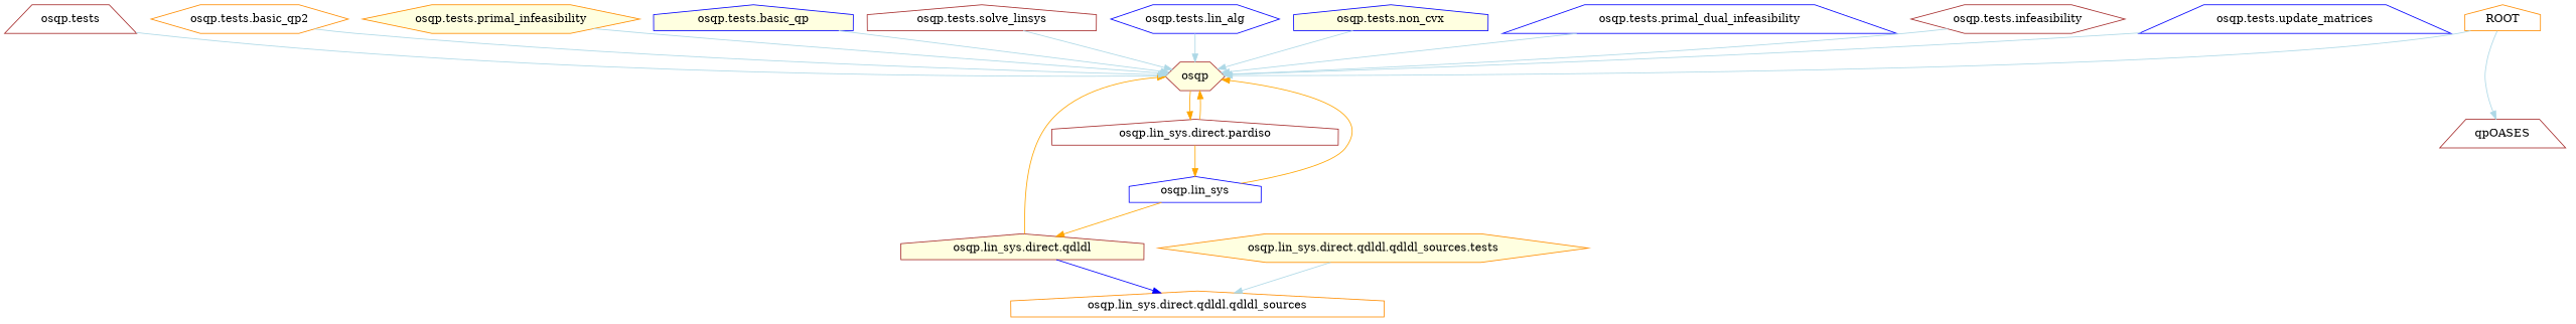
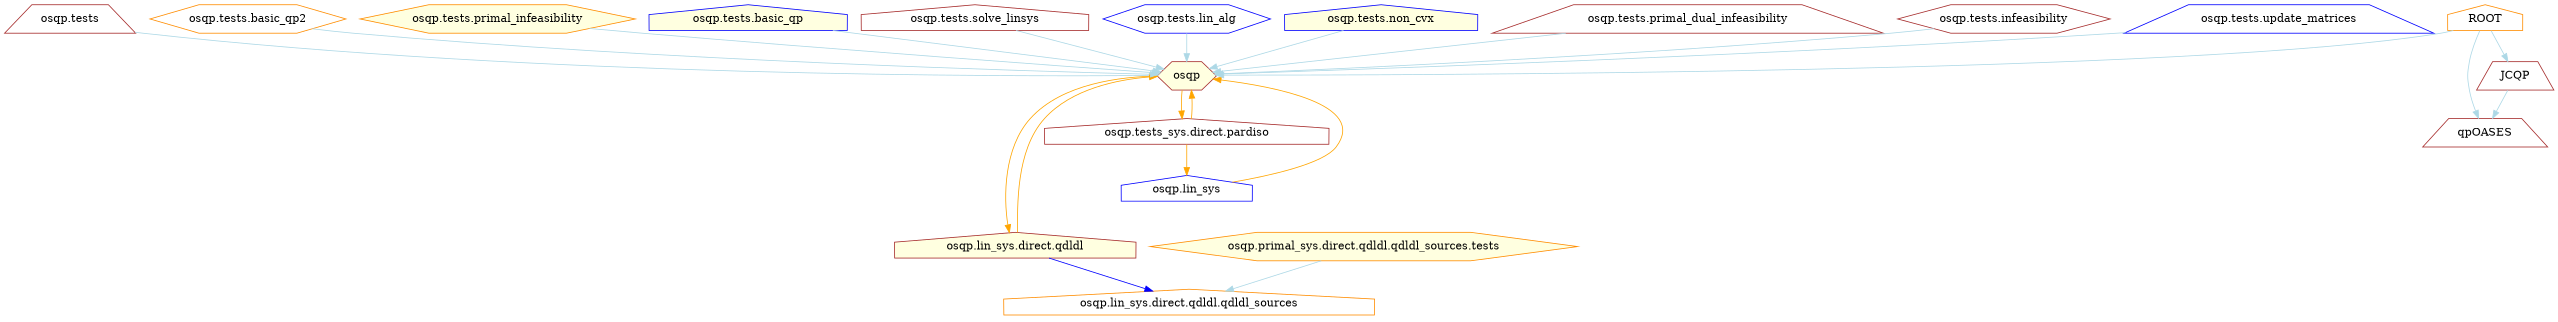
  digraph {
    node [color=brown fillcolor=white shape=house style=filled]
    edge [color=lightblue]
    "osqp.tests" [shape=trapezium]
    osqp [fillcolor=lightyellow shape=hexagon]
    "osqp.lin_sys.direct.qdldl" [fillcolor=lightyellow]
-   "osqp.lin_sys.direct.pardiso"
+   "osqp.lin_sys.direct.pardiso" [label="osqp.tests_sys.direct.pardiso"]
    "osqp.lin_sys.direct.qdldl.qdldl_sources" [color=darkorange]
    "osqp.lin_sys" [color=blue]
    "osqp.tests.basic_qp2" [color=darkorange shape=hexagon]
    "osqp.tests.primal_infeasibility" [color=darkorange fillcolor=lightyellow shape=hexagon]
    "osqp.tests.basic_qp" [color=blue fillcolor=lightyellow]
    "osqp.tests.solve_linsys"
    qpOASES [shape=trapezium]
    "osqp.tests.lin_alg" [color=blue shape=hexagon]
    "osqp.tests.non_cvx" [color=blue fillcolor=lightyellow]
    ROOT [color=darkorange]
-   "osqp.tests.primal_dual_infeasibility" [color=blue shape=trapezium]
+   JCQP [shape=trapezium]
+   "osqp.tests.primal_dual_infeasibility" [shape=trapezium]
    n17 [label="osqp.tests.infeasibility" shape=hexagon]
-   "osqp.lin_sys.direct.qdldl.qdldl_sources.tests" [color=darkorange fillcolor=lightyellow shape=hexagon]
+   "osqp.lin_sys.direct.qdldl.qdldl_sources.tests" [color=darkorange fillcolor=lightyellow shape=hexagon label="osqp.primal_sys.direct.qdldl.qdldl_sources.tests"]
    "osqp.tests.update_matrices" [color=blue shape=trapezium]
    "osqp.tests" -> osqp
-   "osqp.lin_sys" -> "osqp.lin_sys.direct.qdldl" [color=orange]
+   osqp -> "osqp.lin_sys.direct.qdldl" [color=orange]
    osqp -> "osqp.lin_sys.direct.pardiso" [color=orange]
    "osqp.lin_sys.direct.qdldl" -> osqp [color=orange]
    "osqp.lin_sys.direct.qdldl" -> "osqp.lin_sys.direct.qdldl.qdldl_sources" [color=blue]
    "osqp.lin_sys.direct.pardiso" -> osqp [color=orange]
    "osqp.lin_sys.direct.pardiso" -> "osqp.lin_sys" [color=orange]
    "osqp.lin_sys" -> osqp [color=orange]
    "osqp.tests.basic_qp2" -> osqp
    "osqp.tests.primal_infeasibility" -> osqp
    "osqp.tests.basic_qp" -> osqp
    "osqp.tests.solve_linsys" -> osqp
    "osqp.tests.lin_alg" -> osqp
    "osqp.tests.non_cvx" -> osqp
    ROOT -> osqp
    ROOT -> qpOASES
+   ROOT -> JCQP
+   JCQP -> qpOASES
    "osqp.tests.primal_dual_infeasibility" -> osqp
    n17 -> osqp
    "osqp.lin_sys.direct.qdldl.qdldl_sources.tests" -> "osqp.lin_sys.direct.qdldl.qdldl_sources"
    "osqp.tests.update_matrices" -> osqp
  }
